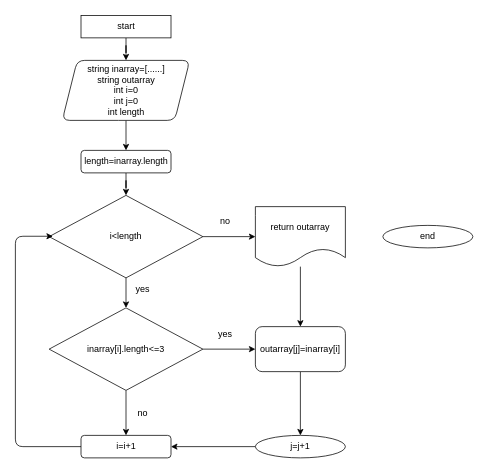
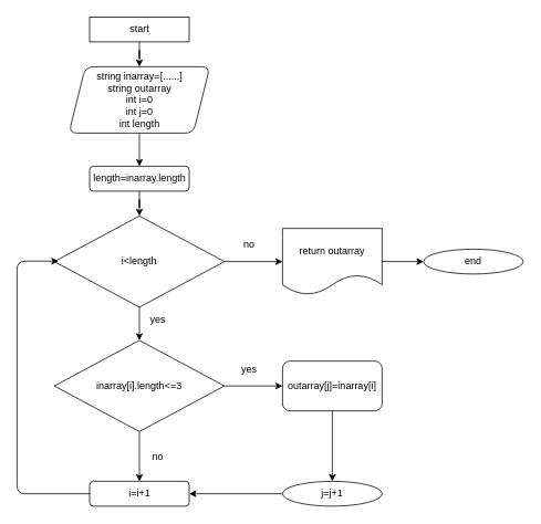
  <mxCell id="0" />
  <mxCell id="1" parent="0" />
  <mxCell id="2" value="" style="edgeStyle=orthogonalEdgeStyle;rounded=0;orthogonalLoop=1;jettySize=auto;html=1;" edge="1" parent="1" source="3" target="5"><mxGeometry relative="1" as="geometry" /></mxCell>
  <mxCell id="3" value="start" style="whiteSpace=wrap;html=1;rounded=0;" parent="1" vertex="1"><mxGeometry x="107.5" y="20" width="120" height="30" as="geometry" /></mxCell>
  <mxCell id="4" value="" style="edgeStyle=orthogonalEdgeStyle;rounded=0;orthogonalLoop=1;jettySize=auto;html=1;" edge="1" parent="1" source="5" target="20"><mxGeometry relative="1" as="geometry" /></mxCell>
  <mxCell id="5" value="string inarray=[......]&lt;br&gt;string outarray&lt;br&gt;int i=0&lt;br&gt;int j=0&lt;br&gt;int length" style="shape=parallelogram;perimeter=parallelogramPerimeter;whiteSpace=wrap;html=1;fixedSize=1;rounded=1;" vertex="1" parent="1"><mxGeometry x="82.5" y="80" width="170" height="80" as="geometry" /></mxCell>
  <mxCell id="6" value="" style="edgeStyle=orthogonalEdgeStyle;rounded=0;orthogonalLoop=1;jettySize=auto;html=1;entryX=0;entryY=0.5;entryDx=0;entryDy=0;" edge="1" parent="1" source="8" target="18"><mxGeometry relative="1" as="geometry"><mxPoint x="330" y="235" as="targetPoint" /></mxGeometry></mxCell>
  <mxCell id="7" value="" style="edgeStyle=orthogonalEdgeStyle;rounded=0;orthogonalLoop=1;jettySize=auto;html=1;" edge="1" parent="1" source="8" target="11"><mxGeometry relative="1" as="geometry" /></mxCell>
  <mxCell id="8" value="i&amp;lt;length" style="rhombus;whiteSpace=wrap;html=1;" vertex="1" parent="1"><mxGeometry x="65" y="260" width="205" height="110" as="geometry" /></mxCell>
  <mxCell id="9" value="" style="edgeStyle=orthogonalEdgeStyle;rounded=0;orthogonalLoop=1;jettySize=auto;html=1;" edge="1" parent="1" source="11" target="14"><mxGeometry relative="1" as="geometry" /></mxCell>
  <mxCell id="10" value="" style="edgeStyle=orthogonalEdgeStyle;rounded=0;orthogonalLoop=1;jettySize=auto;html=1;" edge="1" parent="1" source="11" target="12"><mxGeometry relative="1" as="geometry" /></mxCell>
  <mxCell id="11" value="inarray[i].length&amp;lt;=3" style="rhombus;whiteSpace=wrap;html=1;" vertex="1" parent="1"><mxGeometry x="65" y="410" width="205" height="110" as="geometry" /></mxCell>
  <mxCell id="12" value="i=i+1" style="rounded=1;whiteSpace=wrap;html=1;" vertex="1" parent="1"><mxGeometry x="107.5" y="580" width="120" height="30" as="geometry" /></mxCell>
  <mxCell id="13" value="" style="edgeStyle=orthogonalEdgeStyle;rounded=0;orthogonalLoop=1;jettySize=auto;html=1;" edge="1" parent="1" source="14" target="16"><mxGeometry relative="1" as="geometry" /></mxCell>
  <mxCell id="14" value="outarray[j]=inarray[i]" style="rounded=1;whiteSpace=wrap;html=1;" vertex="1" parent="1"><mxGeometry x="340" y="435" width="120" height="60" as="geometry" /></mxCell>
  <mxCell id="15" value="" style="edgeStyle=orthogonalEdgeStyle;rounded=0;orthogonalLoop=1;jettySize=auto;html=1;" edge="1" parent="1" source="16" target="12"><mxGeometry relative="1" as="geometry"><Array as="points"><mxPoint x="390" y="595" /></Array></mxGeometry></mxCell>
  <mxCell id="16" value="j=j+1" style="ellipse;whiteSpace=wrap;html=1;" vertex="1" parent="1"><mxGeometry x="340" y="580" width="120" height="30" as="geometry" /></mxCell>
- <mxCell id="17" value="" style="edgeStyle=orthogonalEdgeStyle;rounded=0;orthogonalLoop=1;jettySize=auto;html=1;" edge="1" parent="1" source="18" target="14"><mxGeometry relative="1" as="geometry" /></mxCell>
+ <mxCell id="17" value="" style="edgeStyle=orthogonalEdgeStyle;rounded=0;orthogonalLoop=1;jettySize=auto;html=1;" edge="1" parent="1" source="18" target="22"><mxGeometry relative="1" as="geometry" /></mxCell>
  <mxCell id="18" value="return outarray" style="shape=document;whiteSpace=wrap;html=1;boundedLbl=1;" vertex="1" parent="1"><mxGeometry x="340" y="275" width="120" height="80" as="geometry" /></mxCell>
  <mxCell id="19" value="" style="edgeStyle=orthogonalEdgeStyle;rounded=0;orthogonalLoop=1;jettySize=auto;html=1;" edge="1" parent="1" source="20" target="8"><mxGeometry relative="1" as="geometry" /></mxCell>
  <mxCell id="20" value="length=inarray.length" style="rounded=1;whiteSpace=wrap;html=1;" vertex="1" parent="1"><mxGeometry x="107.5" y="200" width="120" height="30" as="geometry" /></mxCell>
  <mxCell id="21" value="" style="edgeStyle=orthogonalEdgeStyle;rounded=1;orthogonalLoop=1;jettySize=auto;html=1;entryX=0;entryY=0.5;entryDx=0;entryDy=0;" edge="1" parent="1" source="12"><mxGeometry relative="1" as="geometry"><mxPoint x="-120" y="314.5" as="sourcePoint" /><mxPoint x="70" y="314.5" as="targetPoint" /><Array as="points"><mxPoint x="20" y="595" /><mxPoint x="20" y="315" /></Array></mxGeometry></mxCell>
  <mxCell id="22" value="end" style="ellipse;whiteSpace=wrap;html=1;" vertex="1" parent="1"><mxGeometry x="510" y="300" width="120" height="30" as="geometry" /></mxCell>
  <mxCell id="23" value="no" style="text;html=1;strokeColor=none;fillColor=none;align=center;verticalAlign=middle;whiteSpace=wrap;rounded=0;" vertex="1" parent="1"><mxGeometry x="270" y="280" width="60" height="30" as="geometry" /></mxCell>
  <mxCell id="24" value="yes" style="text;html=1;strokeColor=none;fillColor=none;align=center;verticalAlign=middle;whiteSpace=wrap;rounded=0;" vertex="1" parent="1"><mxGeometry x="160" y="370" width="60" height="30" as="geometry" /></mxCell>
  <mxCell id="25" value="yes" style="text;html=1;strokeColor=none;fillColor=none;align=center;verticalAlign=middle;whiteSpace=wrap;rounded=0;" vertex="1" parent="1"><mxGeometry x="270" y="430" width="60" height="30" as="geometry" /></mxCell>
  <mxCell id="26" value="no" style="text;html=1;strokeColor=none;fillColor=none;align=center;verticalAlign=middle;whiteSpace=wrap;rounded=0;" vertex="1" parent="1"><mxGeometry x="160" y="535" width="60" height="30" as="geometry" /></mxCell>
